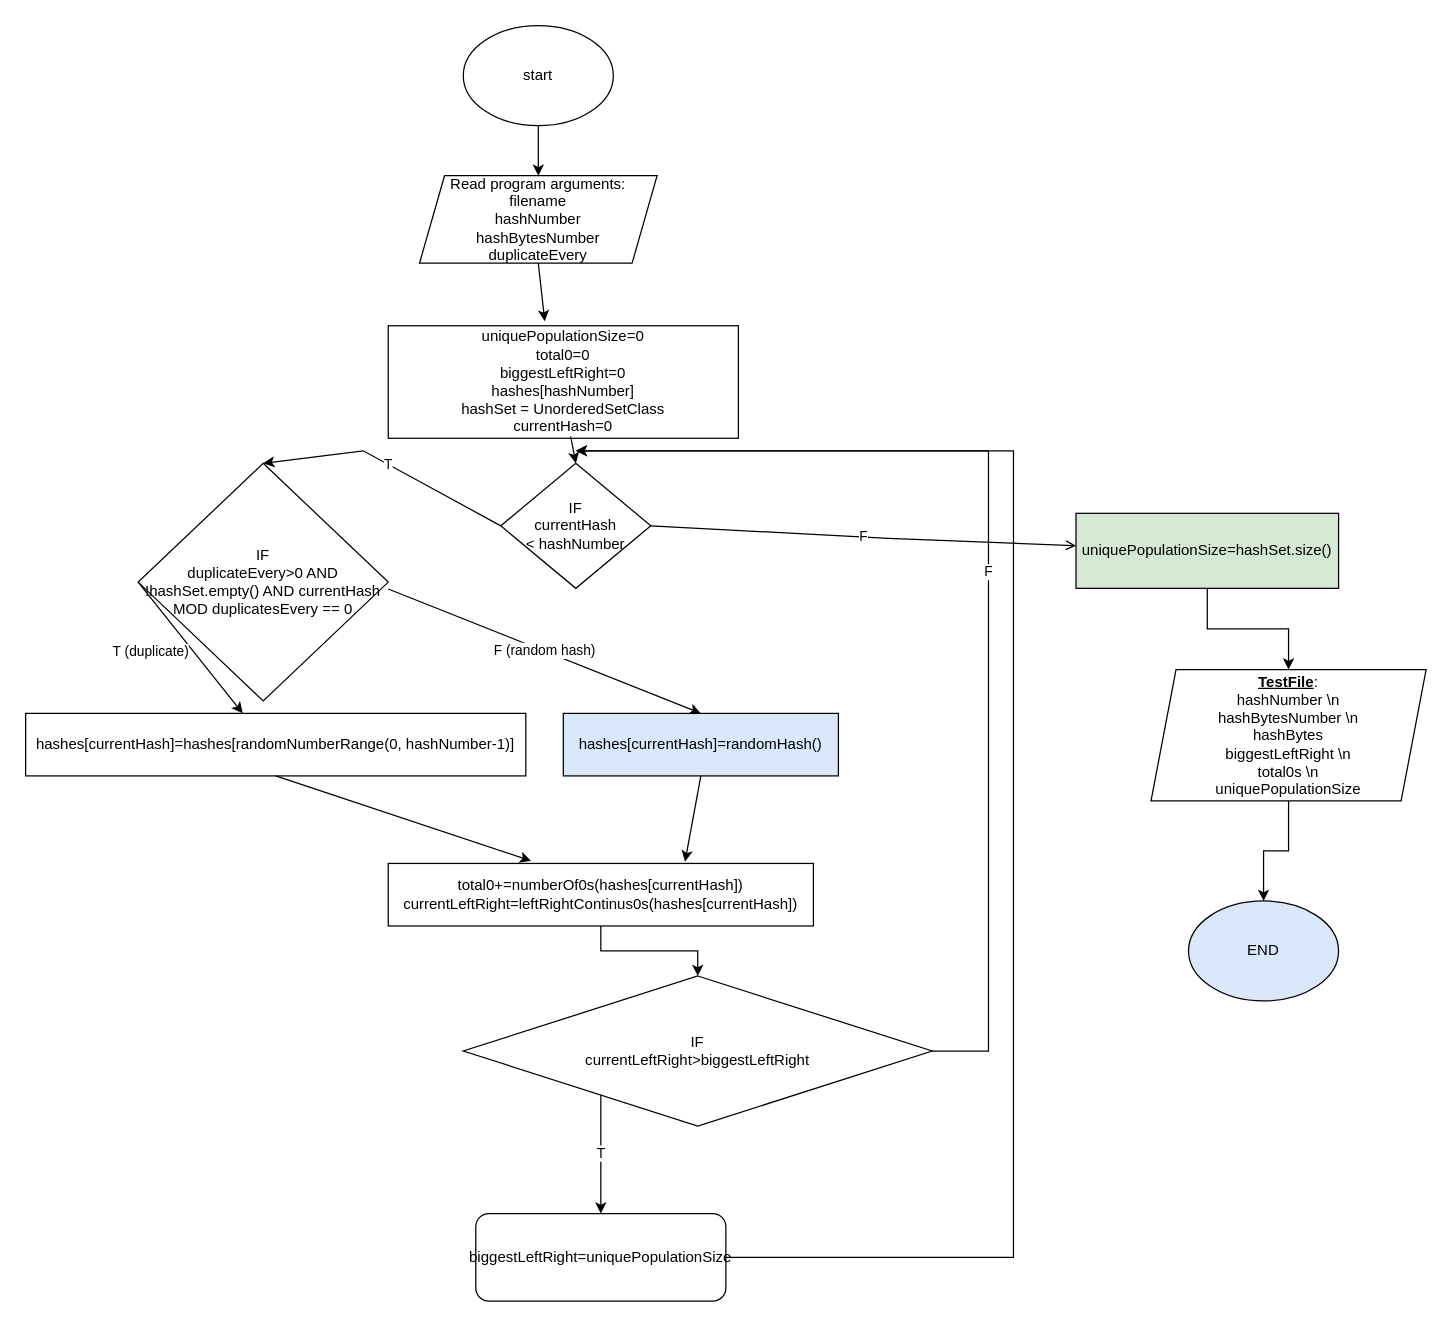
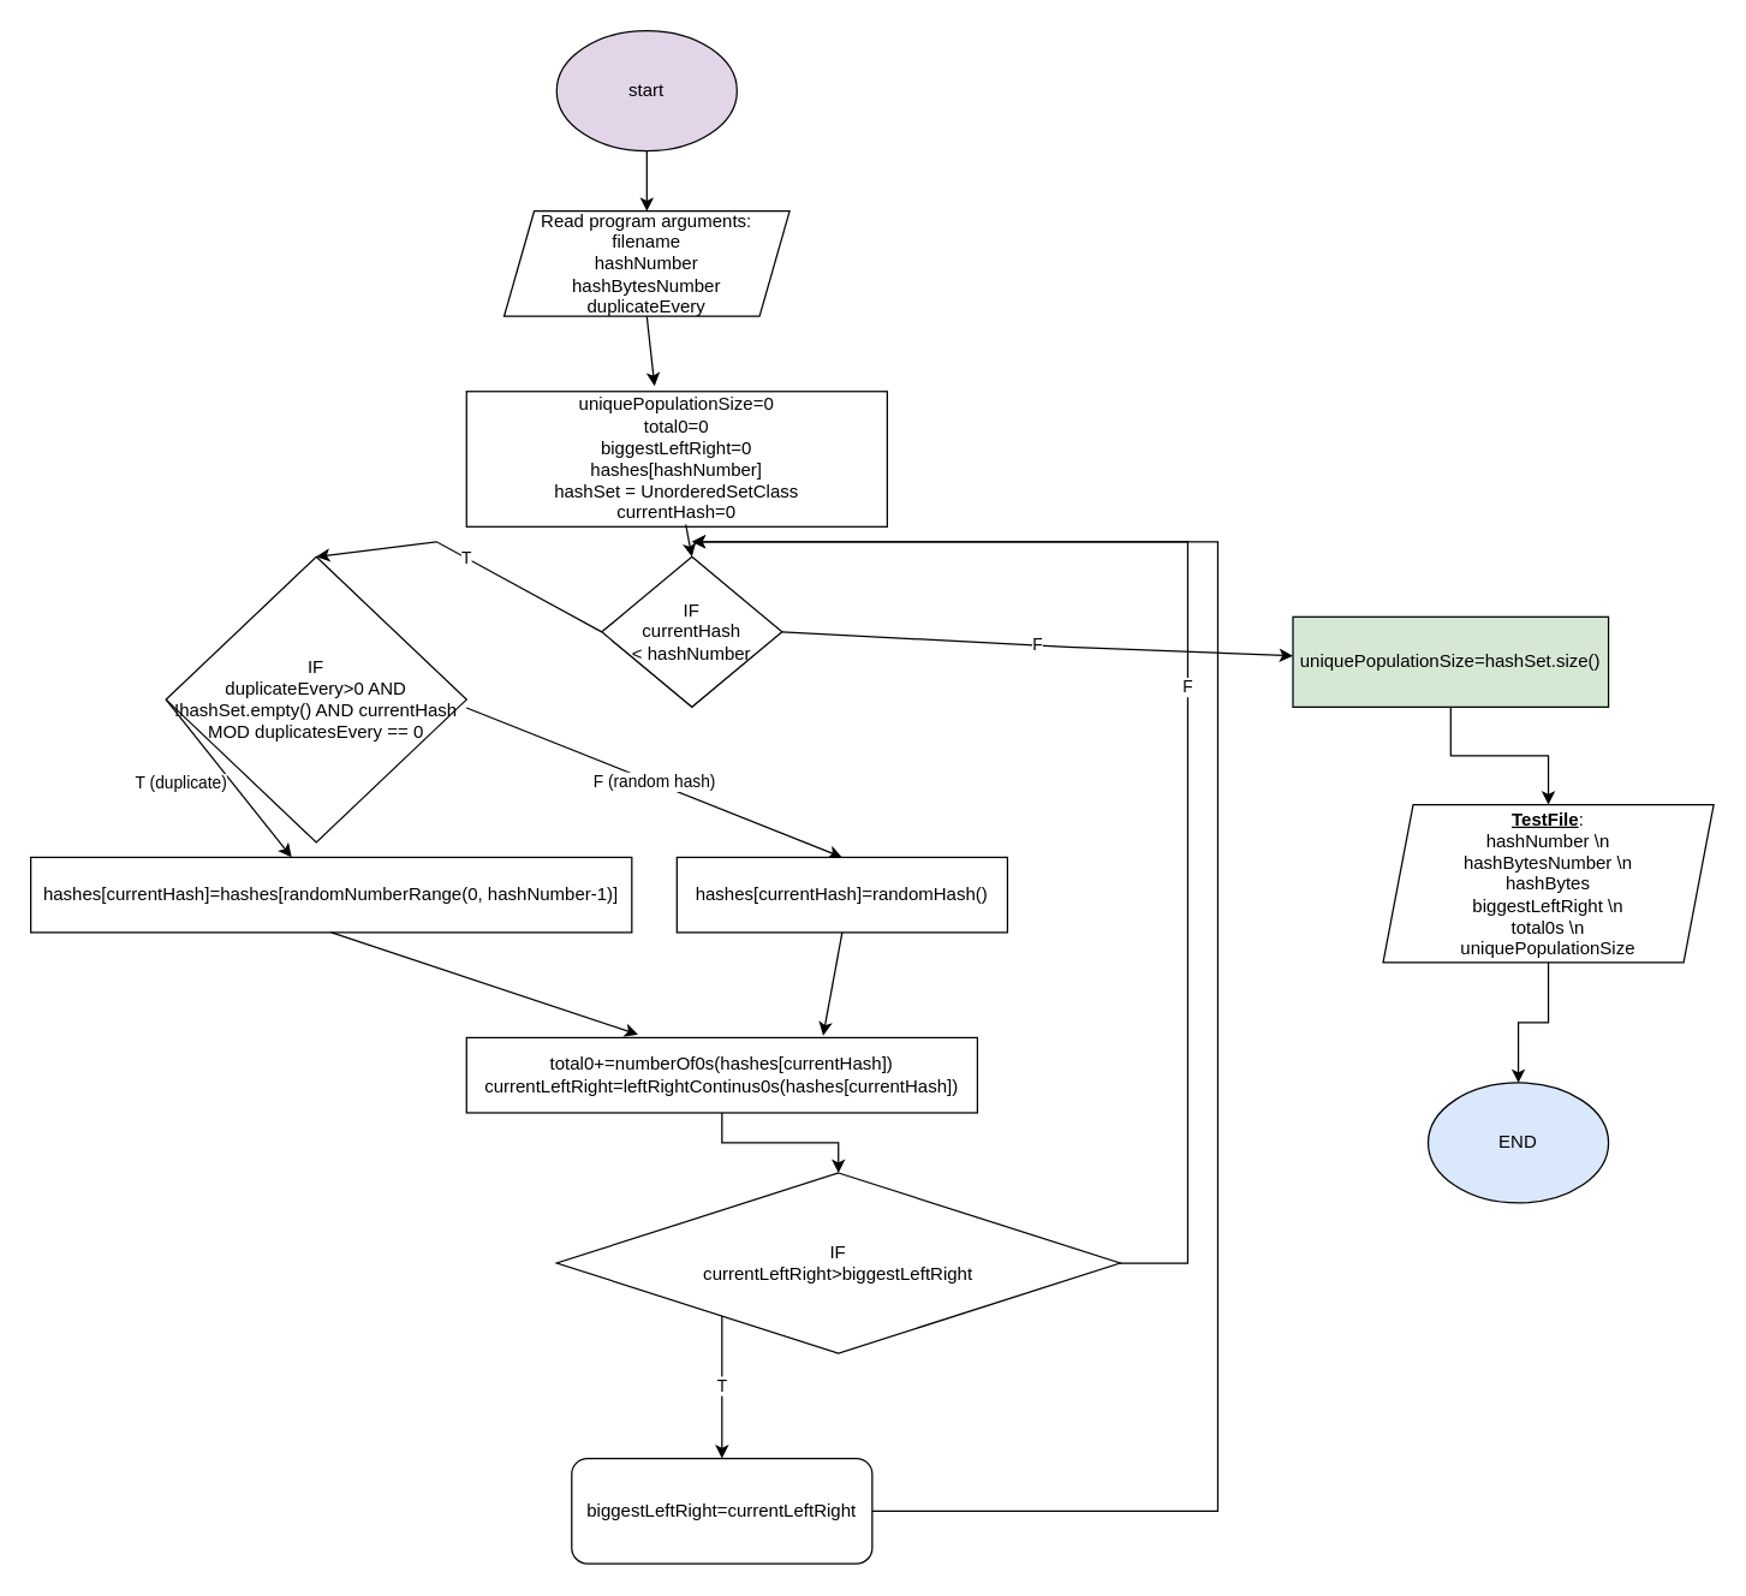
  <mxCell id="0" />
  <mxCell id="1" parent="0" />
- <mxCell id="2" value="start" style="ellipse;whiteSpace=wrap;html=1;" vertex="1" parent="1"><mxGeometry x="370" y="20" width="120" height="80" as="geometry" /></mxCell>
+ <mxCell id="2" value="start" style="ellipse;whiteSpace=wrap;html=1;fillColor=#e1d5e7;" vertex="1" parent="1"><mxGeometry x="370" y="20" width="120" height="80" as="geometry" /></mxCell>
  <mxCell id="3" value="&lt;div&gt;Read program arguments:&lt;/div&gt;filename&lt;div&gt;&lt;span style=&quot;background-color: initial;&quot;&gt;hashNumber&lt;/span&gt;&lt;/div&gt;&lt;div&gt;&lt;span style=&quot;background-color: initial;&quot;&gt;hashBytesNumber&lt;/span&gt;&lt;/div&gt;&lt;div&gt;duplicateEvery&lt;/div&gt;" style="shape=parallelogram;perimeter=parallelogramPerimeter;whiteSpace=wrap;html=1;fixedSize=1;" vertex="1" parent="1"><mxGeometry x="335" y="140" width="190" height="70" as="geometry" /></mxCell>
  <mxCell id="4" value="" style="endArrow=classic;html=1;rounded=0;exitX=0.5;exitY=1;exitDx=0;exitDy=0;entryX=0.5;entryY=0;entryDx=0;entryDy=0;" edge="1" parent="1" source="2" target="3"><mxGeometry width="50" height="50" relative="1" as="geometry"><mxPoint x="420" y="410" as="sourcePoint" /><mxPoint x="470" y="360" as="targetPoint" /></mxGeometry></mxCell>
  <mxCell id="5" value="uniquePopulationSize=0&lt;div&gt;total0=0&lt;/div&gt;&lt;div&gt;biggestLeftRight=0&lt;/div&gt;&lt;div&gt;hashes[hashNumber]&lt;/div&gt;&lt;div&gt;hashSet = UnorderedSetClass&lt;/div&gt;&lt;div&gt;currentHash=0&lt;/div&gt;" style="rounded=0;whiteSpace=wrap;html=1;" vertex="1" parent="1"><mxGeometry x="310" y="260" width="280" height="90" as="geometry" /></mxCell>
  <mxCell id="6" value="" style="endArrow=classic;html=1;rounded=0;exitX=0.5;exitY=1;exitDx=0;exitDy=0;entryX=0.447;entryY=-0.04;entryDx=0;entryDy=0;entryPerimeter=0;" edge="1" parent="1" source="3" target="5"><mxGeometry width="50" height="50" relative="1" as="geometry"><mxPoint x="250" y="290" as="sourcePoint" /><mxPoint x="300" y="240" as="targetPoint" /></mxGeometry></mxCell>
  <mxCell id="7" value="IF&lt;div&gt;currentHash&lt;/div&gt;&lt;div&gt;&amp;lt; hashNumber&lt;/div&gt;" style="rhombus;whiteSpace=wrap;html=1;" vertex="1" parent="1"><mxGeometry x="400" y="370" width="120" height="100" as="geometry" /></mxCell>
  <mxCell id="8" value="" style="endArrow=classic;html=1;rounded=0;exitX=0.521;exitY=0.984;exitDx=0;exitDy=0;exitPerimeter=0;entryX=0.5;entryY=0;entryDx=0;entryDy=0;" edge="1" parent="1" source="5" target="7"><mxGeometry width="50" height="50" relative="1" as="geometry"><mxPoint x="270" y="430" as="sourcePoint" /><mxPoint x="320" y="380" as="targetPoint" /></mxGeometry></mxCell>
- <mxCell id="9" value="F" style="endArrow=open;html=1;rounded=0;exitX=1;exitY=0.5;exitDx=0;exitDy=0;" edge="1" parent="1" source="7" target="26"><mxGeometry width="50" height="50" relative="1" as="geometry"><mxPoint x="530" y="450" as="sourcePoint" /><mxPoint x="700" y="1070" as="targetPoint" /><Array as="points"><mxPoint x="710" y="430" /></Array></mxGeometry></mxCell>
+ <mxCell id="9" value="F" style="endArrow=classic;html=1;rounded=0;exitX=1;exitY=0.5;exitDx=0;exitDy=0;" edge="1" parent="1" source="7" target="26"><mxGeometry width="50" height="50" relative="1" as="geometry"><mxPoint x="530" y="450" as="sourcePoint" /><mxPoint x="700" y="1070" as="targetPoint" /><Array as="points"><mxPoint x="710" y="430" /></Array></mxGeometry></mxCell>
  <mxCell id="10" value="T" style="endArrow=classic;html=1;rounded=0;exitX=0;exitY=0.5;exitDx=0;exitDy=0;entryX=0.5;entryY=0;entryDx=0;entryDy=0;" edge="1" parent="1" source="7" target="11"><mxGeometry x="-0.013" width="50" height="50" relative="1" as="geometry"><mxPoint x="350" y="450" as="sourcePoint" /><mxPoint x="250" y="390" as="targetPoint" /><Array as="points"><mxPoint x="290" y="360" /></Array><mxPoint as="offset" /></mxGeometry></mxCell>
  <mxCell id="11" value="IF&lt;div&gt;duplicateEvery&amp;gt;0 AND !hashSet.empty() AND currentHash MOD duplicatesEvery == 0&lt;/div&gt;" style="rhombus;whiteSpace=wrap;html=1;" vertex="1" parent="1"><mxGeometry x="110" y="370" width="200" height="190" as="geometry" /></mxCell>
  <mxCell id="12" value="T (duplicate)" style="endArrow=classic;html=1;rounded=0;exitX=0;exitY=0.5;exitDx=0;exitDy=0;entryX=0.434;entryY=-0.001;entryDx=0;entryDy=0;entryPerimeter=0;" edge="1" parent="1" target="15"><mxGeometry x="-0.266" y="-26" width="50" height="50" relative="1" as="geometry"><mxPoint x="110" y="465" as="sourcePoint" /><mxPoint x="60" y="540" as="targetPoint" /><mxPoint y="1" as="offset" /></mxGeometry></mxCell>
  <mxCell id="13" value="F (random hash)" style="endArrow=classic;html=1;rounded=0;exitX=1;exitY=0.529;exitDx=0;exitDy=0;exitPerimeter=0;entryX=0.5;entryY=0;entryDx=0;entryDy=0;" edge="1" parent="1" source="11" target="14"><mxGeometry width="50" height="50" relative="1" as="geometry"><mxPoint x="360" y="550" as="sourcePoint" /><mxPoint x="340" y="550" as="targetPoint" /></mxGeometry></mxCell>
- <mxCell id="14" value="hashes[currentHash]=randomHash()" style="rounded=0;whiteSpace=wrap;html=1;fillColor=#dae8fc;" vertex="1" parent="1"><mxGeometry x="450" y="570" width="220" height="50" as="geometry" /></mxCell>
+ <mxCell id="14" value="hashes[currentHash]=randomHash()" style="rounded=0;whiteSpace=wrap;html=1;" vertex="1" parent="1"><mxGeometry x="450" y="570" width="220" height="50" as="geometry" /></mxCell>
  <mxCell id="15" value="hashes[currentHash]=hashes[randomNumberRange(0, hashNumber-1)]" style="rounded=0;whiteSpace=wrap;html=1;" vertex="1" parent="1"><mxGeometry y="570" width="400" height="50" as="geometry" x="20" /></mxCell>
  <mxCell id="16" style="edgeStyle=orthogonalEdgeStyle;rounded=0;orthogonalLoop=1;jettySize=auto;html=1;" edge="1" parent="1" source="17" target="22"><mxGeometry relative="1" as="geometry" /></mxCell>
  <mxCell id="17" value="total0+=numberOf0s(hashes[currentHash])&lt;div&gt;currentLeftRight=leftRightContinus0s(&lt;span style=&quot;background-color: initial;&quot;&gt;hashes[currentHash])&lt;/span&gt;&lt;/div&gt;" style="rounded=0;whiteSpace=wrap;html=1;" vertex="1" parent="1"><mxGeometry x="310" y="690" width="340" height="50" as="geometry" /></mxCell>
  <mxCell id="18" value="" style="endArrow=classic;html=1;rounded=0;exitX=0.5;exitY=1;exitDx=0;exitDy=0;entryX=0.336;entryY=-0.041;entryDx=0;entryDy=0;entryPerimeter=0;" edge="1" parent="1" source="15" target="17"><mxGeometry width="50" height="50" relative="1" as="geometry"><mxPoint x="200" y="710" as="sourcePoint" /><mxPoint x="250" y="660" as="targetPoint" /></mxGeometry></mxCell>
  <mxCell id="19" value="" style="endArrow=classic;html=1;rounded=0;exitX=0.5;exitY=1;exitDx=0;exitDy=0;entryX=0.698;entryY=-0.029;entryDx=0;entryDy=0;entryPerimeter=0;" edge="1" parent="1" source="14" target="17"><mxGeometry width="50" height="50" relative="1" as="geometry"><mxPoint x="230" y="630" as="sourcePoint" /><mxPoint x="380" y="688" as="targetPoint" /></mxGeometry></mxCell>
  <mxCell id="20" value="T" style="edgeStyle=orthogonalEdgeStyle;rounded=0;orthogonalLoop=1;jettySize=auto;html=1;entryX=0.5;entryY=0;entryDx=0;entryDy=0;" edge="1" parent="1" source="22" target="24"><mxGeometry relative="1" as="geometry"><Array as="points"><mxPoint x="480" y="930" /><mxPoint x="480" y="930" /></Array></mxGeometry></mxCell>
  <mxCell id="21" value="F" style="edgeStyle=orthogonalEdgeStyle;rounded=0;orthogonalLoop=1;jettySize=auto;html=1;" edge="1" parent="1" source="22"><mxGeometry relative="1" as="geometry"><mxPoint x="460" y="360" as="targetPoint" /><Array as="points"><mxPoint x="790" y="840" /><mxPoint x="790" y="360" /></Array></mxGeometry></mxCell>
  <mxCell id="22" value="IF&lt;div&gt;currentLeftRight&amp;gt;biggestLeftRight&lt;/div&gt;" style="rhombus;whiteSpace=wrap;html=1;" vertex="1" parent="1"><mxGeometry x="370" y="780" width="375" height="120" as="geometry" /></mxCell>
  <mxCell id="23" style="edgeStyle=orthogonalEdgeStyle;rounded=0;orthogonalLoop=1;jettySize=auto;html=1;" edge="1" parent="1" source="24"><mxGeometry relative="1" as="geometry"><mxPoint x="460" y="360" as="targetPoint" /><Array as="points"><mxPoint x="810" y="360" /></Array></mxGeometry></mxCell>
- <mxCell id="24" value="biggestLeftRight=uniquePopulationSize" style="rounded=1;whiteSpace=wrap;html=1;" vertex="1" parent="1"><mxGeometry x="380" y="970" width="200" height="70" as="geometry" /></mxCell>
+ <mxCell id="24" value="biggestLeftRight=currentLeftRight" style="rounded=1;whiteSpace=wrap;html=1;" vertex="1" parent="1"><mxGeometry x="380" y="970" width="200" height="70" as="geometry" /></mxCell>
  <mxCell id="25" style="edgeStyle=orthogonalEdgeStyle;rounded=0;orthogonalLoop=1;jettySize=auto;html=1;entryX=0.5;entryY=0;entryDx=0;entryDy=0;" edge="1" parent="1" source="26" target="28"><mxGeometry relative="1" as="geometry" /></mxCell>
  <mxCell id="26" value="uniquePopulationSize=hashSet.size()" style="rounded=0;whiteSpace=wrap;html=1;fillColor=#d5e8d4;" vertex="1" parent="1"><mxGeometry x="860" y="410" width="210" height="60" as="geometry" /></mxCell>
  <mxCell id="27" style="edgeStyle=orthogonalEdgeStyle;rounded=0;orthogonalLoop=1;jettySize=auto;html=1;" edge="1" parent="1" source="28" target="29"><mxGeometry relative="1" as="geometry" /></mxCell>
  <mxCell id="28" value="&lt;b&gt;&lt;u&gt;TestFile&lt;/u&gt;&lt;/b&gt;:&lt;div&gt;hashNumber \n&lt;/div&gt;&lt;div&gt;hashBytesNumber \n&lt;/div&gt;&lt;div&gt;hashBytes&lt;/div&gt;&lt;div&gt;&lt;div&gt;biggestLeftRight \n&lt;/div&gt;&lt;/div&gt;&lt;div&gt;total0s \n&lt;/div&gt;&lt;div&gt;uniquePopulationSize&lt;br&gt;&lt;/div&gt;" style="shape=parallelogram;perimeter=parallelogramPerimeter;whiteSpace=wrap;html=1;fixedSize=1;" vertex="1" parent="1"><mxGeometry x="920" y="535" width="220" height="105" as="geometry" /></mxCell>
  <mxCell id="29" value="END" style="ellipse;whiteSpace=wrap;html=1;fillColor=#dae8fc;" vertex="1" parent="1"><mxGeometry x="950" y="720" width="120" height="80" as="geometry" /></mxCell>
